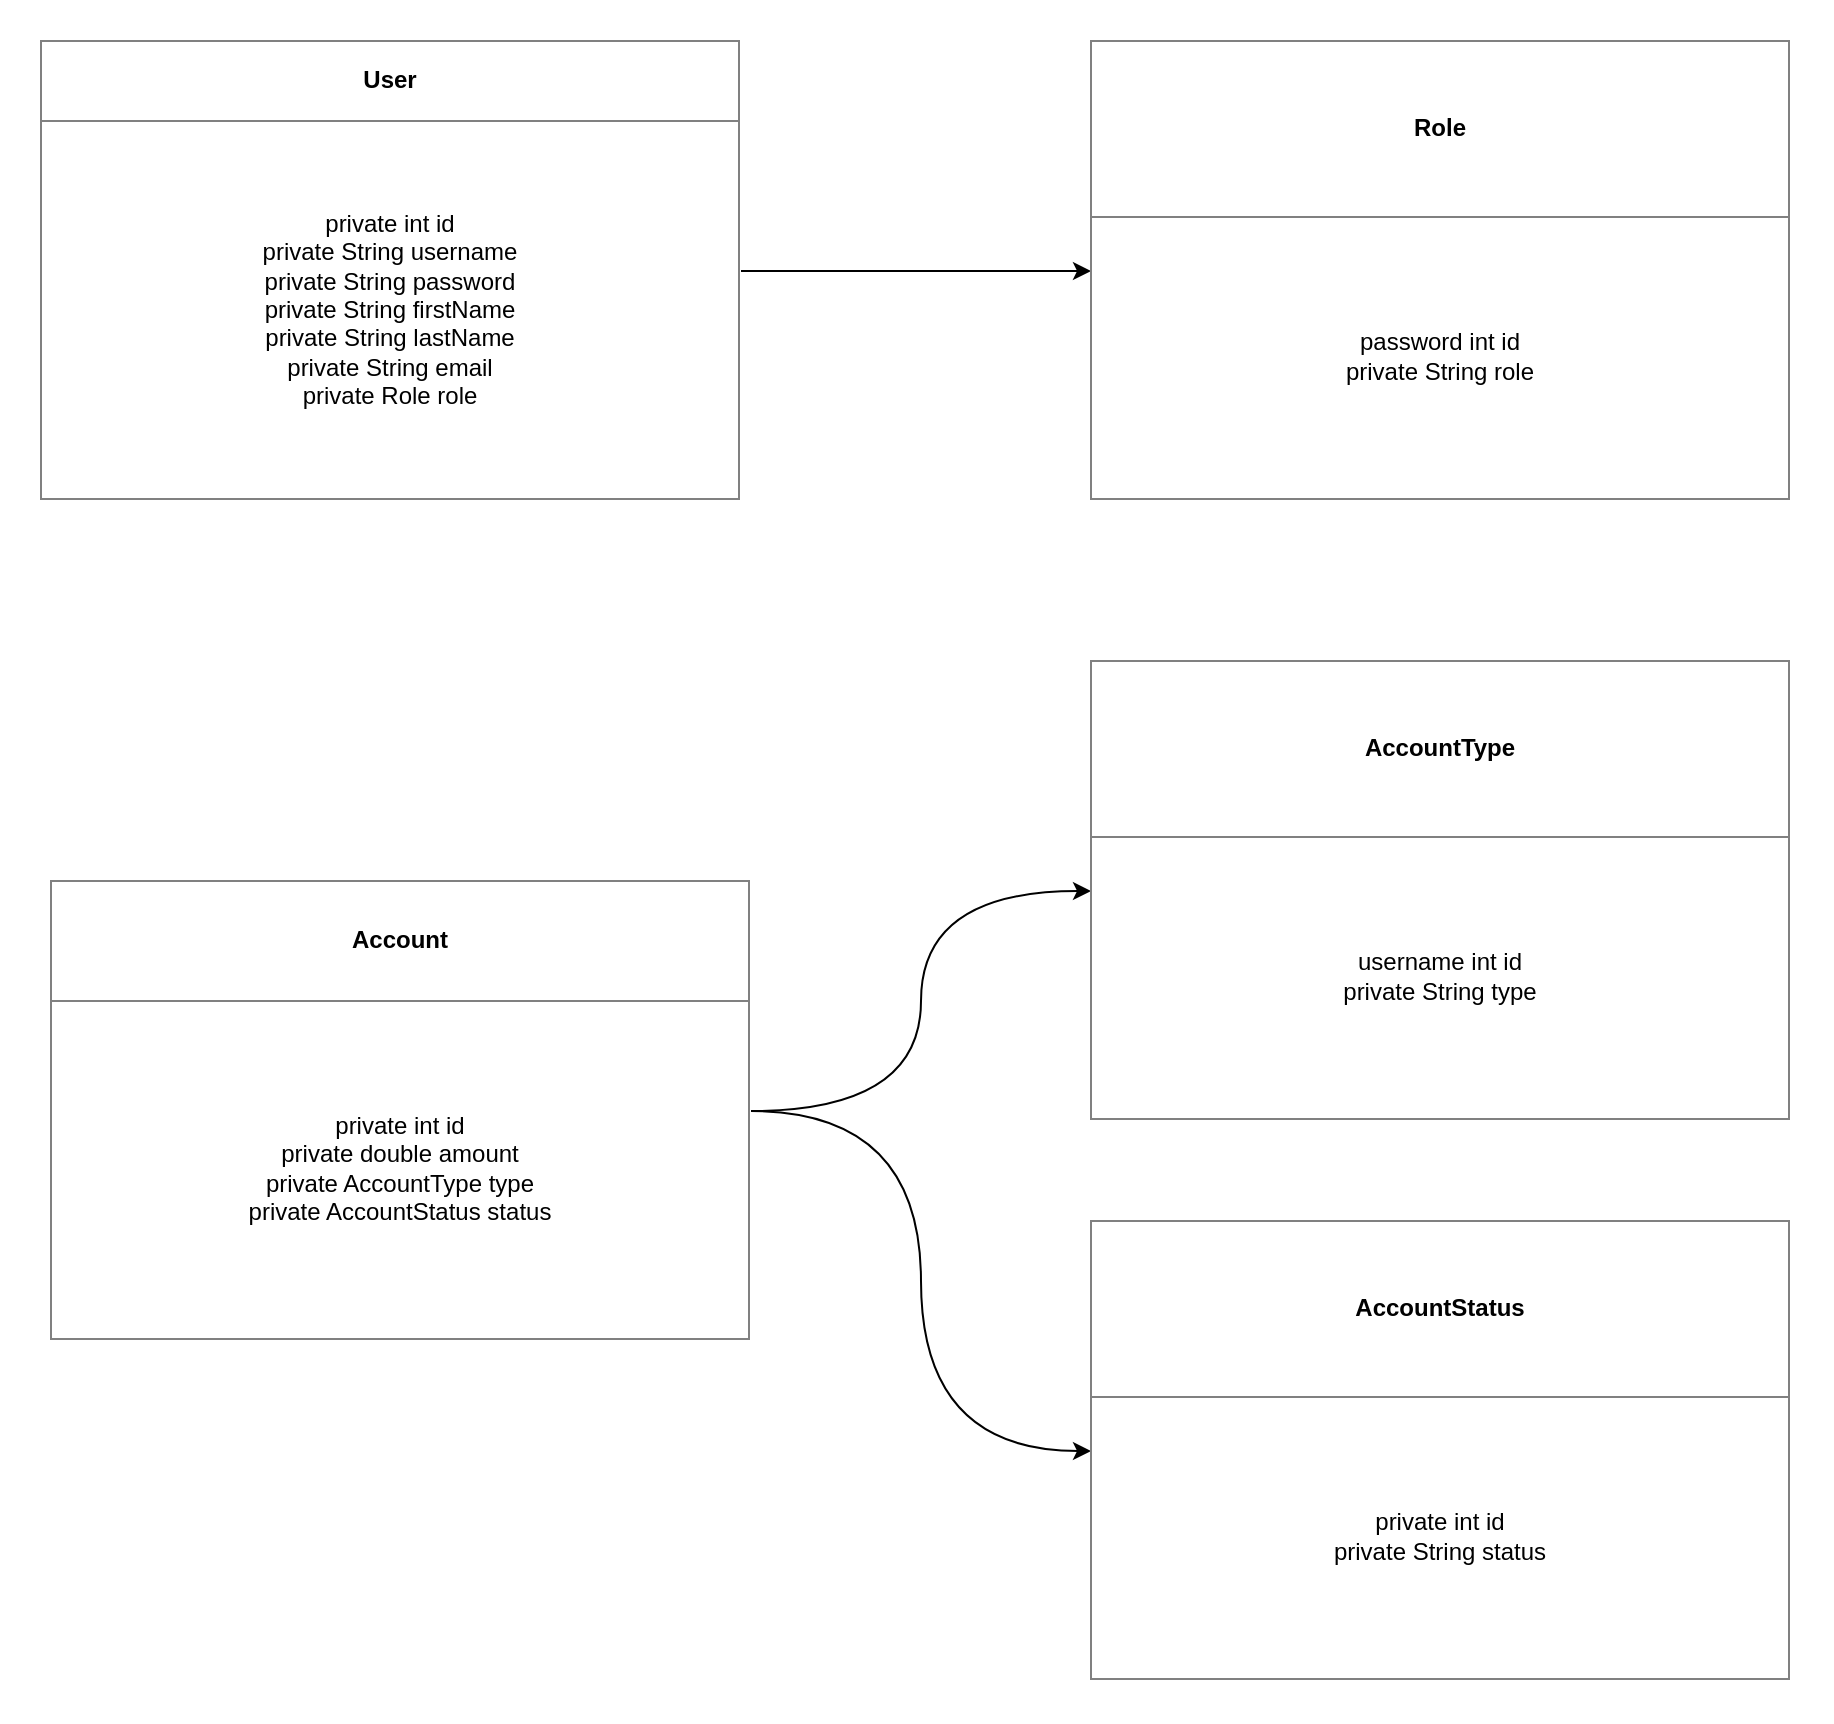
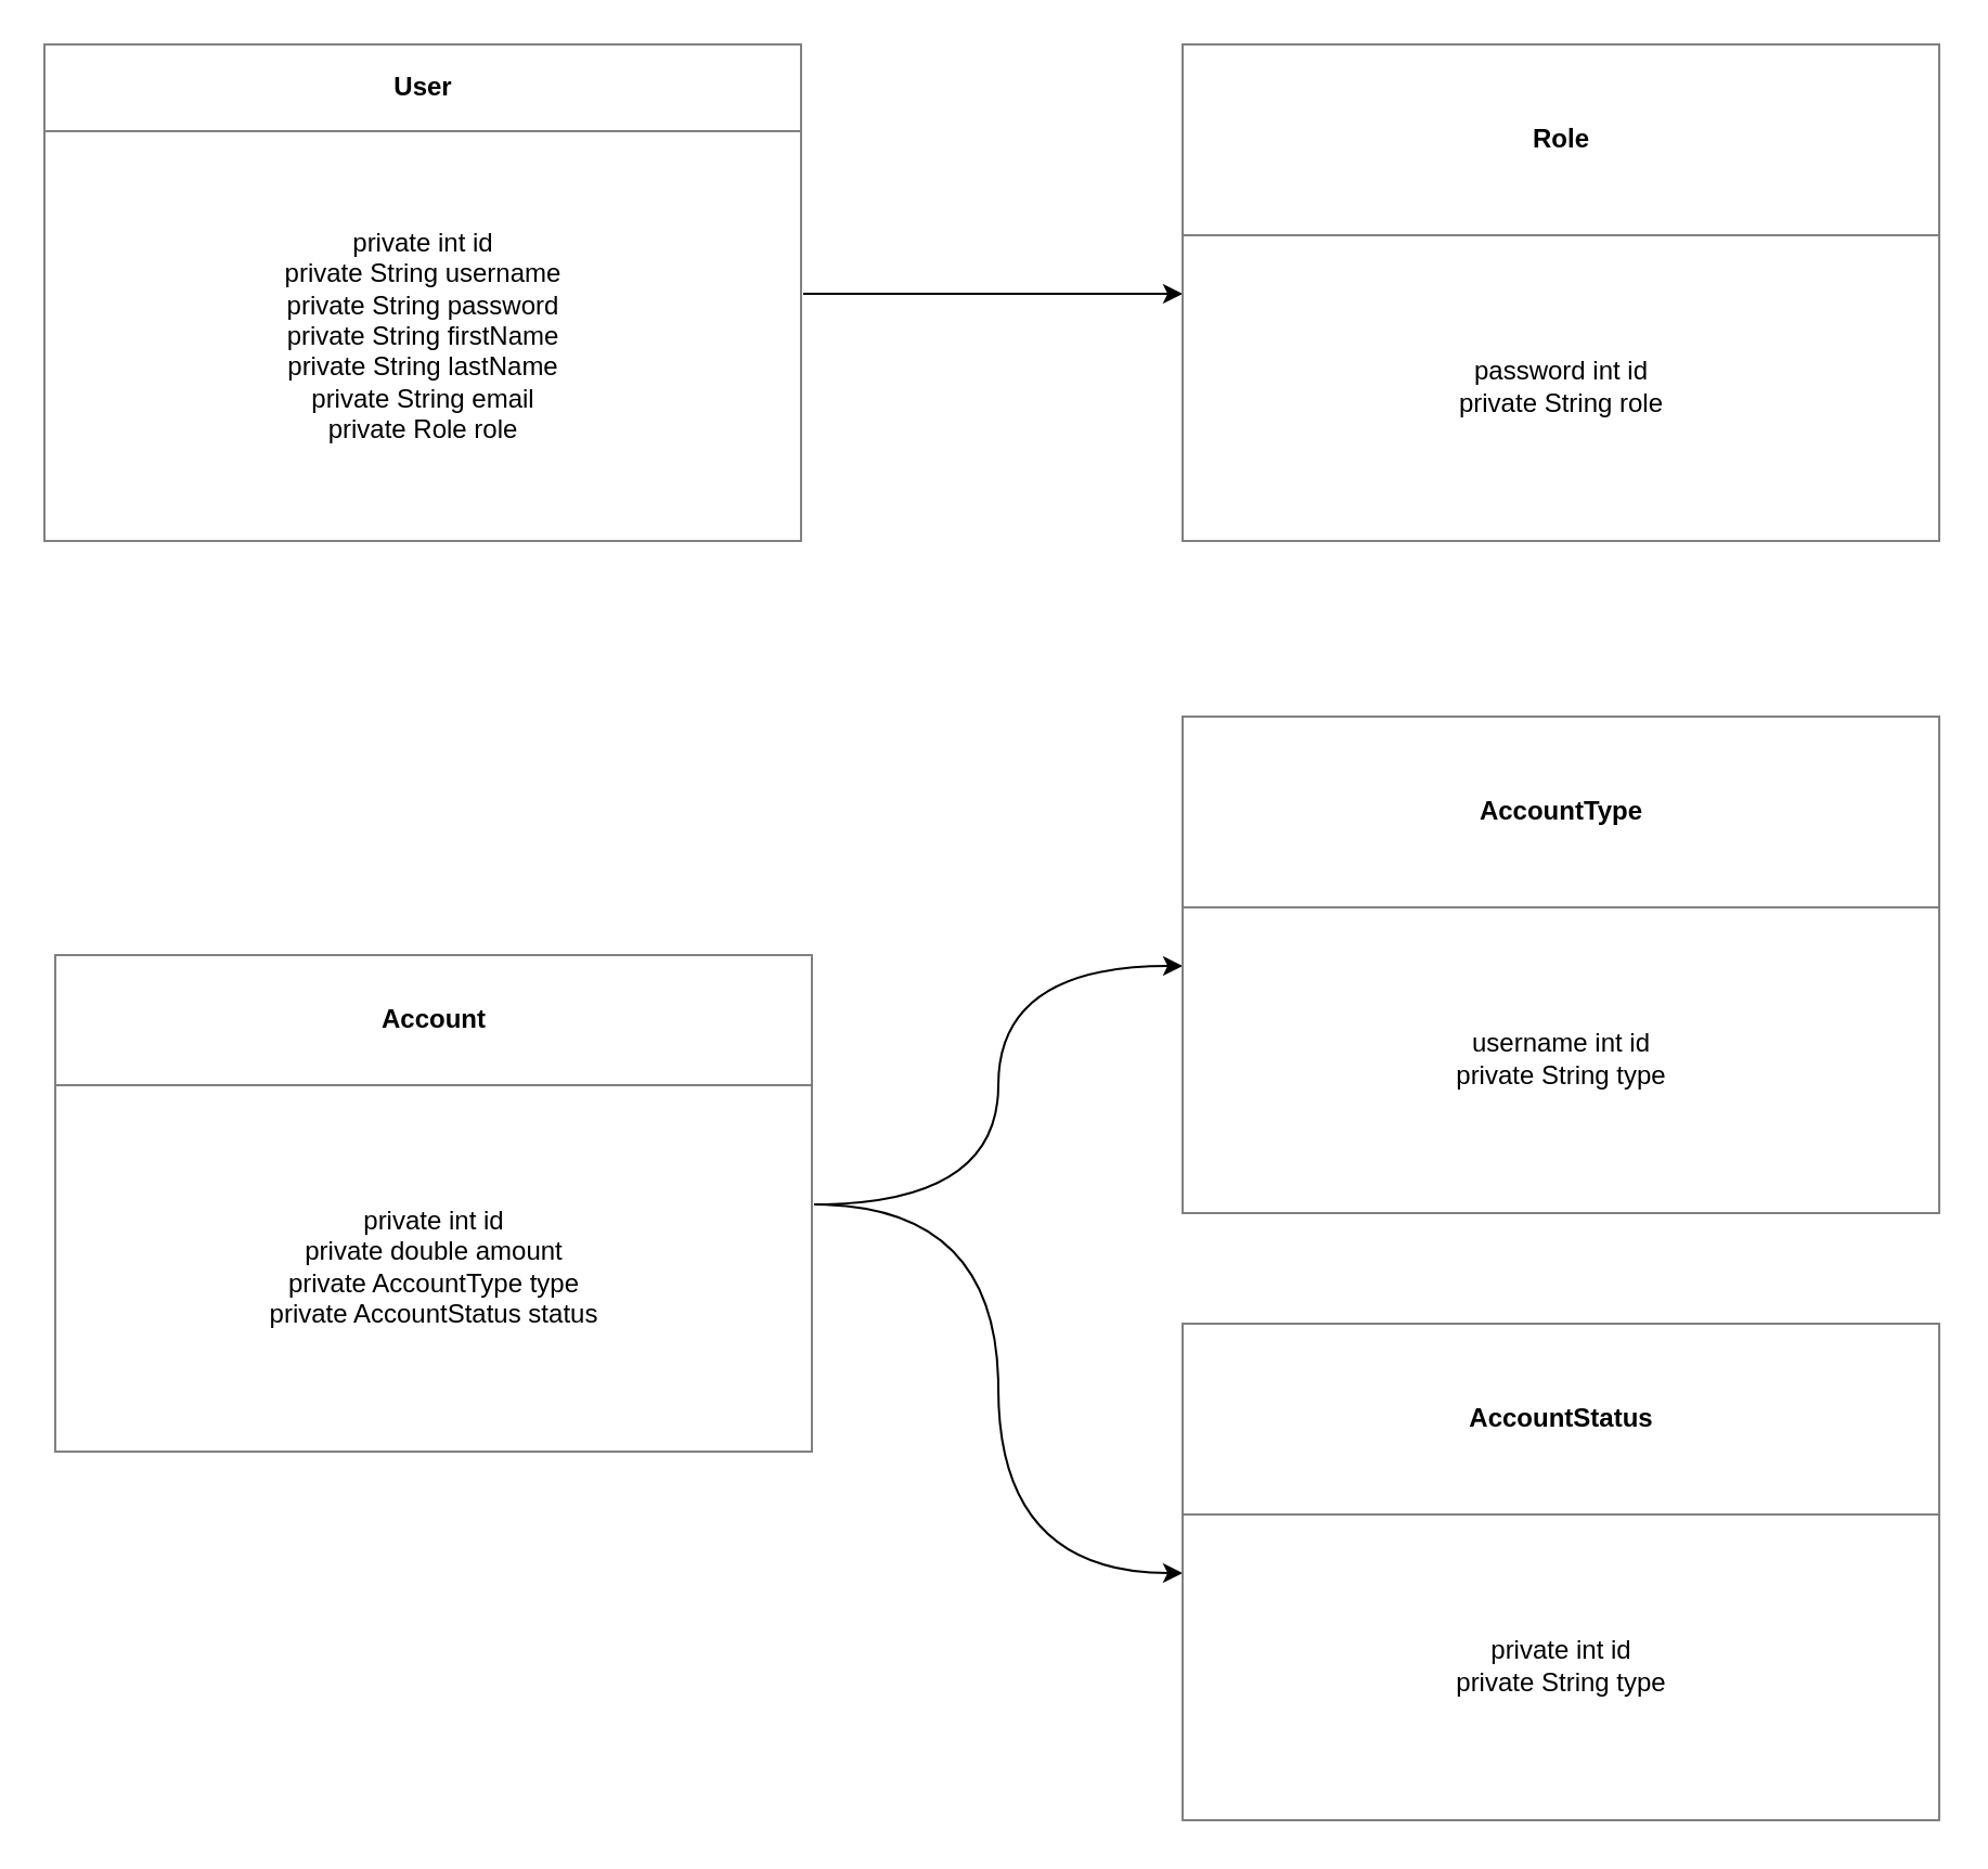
  <mxCell id="0" />
  <mxCell id="1" parent="0" />
  <mxCell id="2" style="edgeStyle=orthogonalEdgeStyle;rounded=0;orthogonalLoop=1;jettySize=auto;html=1;entryX=0;entryY=0.5;entryDx=0;entryDy=0;" edge="1" parent="1" source="3" target="9"><mxGeometry relative="1" as="geometry" /></mxCell>
  <mxCell id="3" value="&lt;table border=&quot;1&quot; width=&quot;100%&quot; cellpadding=&quot;4&quot; style=&quot;width: 100% ; height: 100% ; border-collapse: collapse&quot;&gt;&lt;tbody&gt;&lt;tr&gt;&lt;th align=&quot;center&quot;&gt;&lt;b&gt;User&lt;/b&gt;&lt;/th&gt;&lt;/tr&gt;&lt;tr&gt;&lt;td align=&quot;center&quot;&gt;private int id&lt;br&gt;private String username&lt;br&gt;private String password&lt;br&gt;private String firstName&lt;br&gt;private String lastName&lt;br&gt;private String email&lt;br&gt;private Role role&lt;/td&gt;&lt;/tr&gt;&lt;/tbody&gt;&lt;/table&gt;" style="text;html=1;strokeColor=none;fillColor=none;overflow=fill;" vertex="1" parent="1"><mxGeometry x="20" y="20" width="350" height="230" as="geometry" /></mxCell>
  <mxCell id="4" style="edgeStyle=orthogonalEdgeStyle;rounded=0;orthogonalLoop=1;jettySize=auto;html=1;entryX=0;entryY=0.5;entryDx=0;entryDy=0;curved=1;" edge="1" parent="1" source="6" target="7"><mxGeometry relative="1" as="geometry" /></mxCell>
  <mxCell id="5" style="edgeStyle=orthogonalEdgeStyle;rounded=0;orthogonalLoop=1;jettySize=auto;html=1;entryX=0;entryY=0.5;entryDx=0;entryDy=0;curved=1;" edge="1" parent="1" source="6" target="8"><mxGeometry relative="1" as="geometry" /></mxCell>
  <mxCell id="6" value="&lt;table border=&quot;1&quot; width=&quot;100%&quot; cellpadding=&quot;4&quot; style=&quot;width: 100% ; height: 100% ; border-collapse: collapse&quot;&gt;&lt;tbody&gt;&lt;tr&gt;&lt;th align=&quot;center&quot;&gt;Account&lt;/th&gt;&lt;/tr&gt;&lt;tr&gt;&lt;td align=&quot;center&quot;&gt;private int id&lt;br&gt;private double amount&lt;br&gt;private AccountType type&lt;br&gt;private AccountStatus status&lt;/td&gt;&lt;/tr&gt;&lt;/tbody&gt;&lt;/table&gt;" style="text;html=1;strokeColor=none;fillColor=none;overflow=fill;" vertex="1" parent="1"><mxGeometry x="25" y="440" width="350" height="230" as="geometry" /></mxCell>
  <mxCell id="7" value="&lt;table border=&quot;1&quot; width=&quot;100%&quot; cellpadding=&quot;4&quot; style=&quot;width: 100% ; height: 100% ; border-collapse: collapse&quot;&gt;&lt;tbody&gt;&lt;tr&gt;&lt;th align=&quot;center&quot;&gt;AccountType&lt;/th&gt;&lt;/tr&gt;&lt;tr&gt;&lt;td align=&quot;center&quot;&gt;username int id&lt;br&gt;private String type&lt;br&gt;&lt;/td&gt;&lt;/tr&gt;&lt;/tbody&gt;&lt;/table&gt;" style="text;html=1;strokeColor=none;fillColor=none;overflow=fill;" vertex="1" parent="1"><mxGeometry x="545" y="330" width="350" height="230" as="geometry" /></mxCell>
- <mxCell id="8" value="&lt;table border=&quot;1&quot; width=&quot;100%&quot; cellpadding=&quot;4&quot; style=&quot;width: 100% ; height: 100% ; border-collapse: collapse&quot;&gt;&lt;tbody&gt;&lt;tr&gt;&lt;th align=&quot;center&quot;&gt;AccountStatus&lt;/th&gt;&lt;/tr&gt;&lt;tr&gt;&lt;td align=&quot;center&quot;&gt;private int id&lt;br&gt;private String status&lt;br&gt;&lt;/td&gt;&lt;/tr&gt;&lt;/tbody&gt;&lt;/table&gt;" style="text;html=1;strokeColor=none;fillColor=none;overflow=fill;" vertex="1" parent="1"><mxGeometry x="545" y="610" width="350" height="230" as="geometry" /></mxCell>
+ <mxCell id="8" value="&lt;table border=&quot;1&quot; width=&quot;100%&quot; cellpadding=&quot;4&quot; style=&quot;width: 100% ; height: 100% ; border-collapse: collapse&quot;&gt;&lt;tbody&gt;&lt;tr&gt;&lt;th align=&quot;center&quot;&gt;AccountStatus&lt;/th&gt;&lt;/tr&gt;&lt;tr&gt;&lt;td align=&quot;center&quot;&gt;private int id&lt;br&gt;private String type&lt;br&gt;&lt;/td&gt;&lt;/tr&gt;&lt;/tbody&gt;&lt;/table&gt;" style="text;html=1;strokeColor=none;fillColor=none;overflow=fill;" vertex="1" parent="1"><mxGeometry x="545" y="610" width="350" height="230" as="geometry" /></mxCell>
  <mxCell id="9" value="&lt;table border=&quot;1&quot; width=&quot;100%&quot; cellpadding=&quot;4&quot; style=&quot;width: 100% ; height: 100% ; border-collapse: collapse&quot;&gt;&lt;tbody&gt;&lt;tr&gt;&lt;th align=&quot;center&quot;&gt;Role&lt;/th&gt;&lt;/tr&gt;&lt;tr&gt;&lt;td align=&quot;center&quot;&gt;password int id&lt;br&gt;private String role&lt;br&gt;&lt;/td&gt;&lt;/tr&gt;&lt;/tbody&gt;&lt;/table&gt;" style="text;html=1;strokeColor=none;fillColor=none;overflow=fill;" vertex="1" parent="1"><mxGeometry x="545" y="20" width="350" height="230" as="geometry" /></mxCell>
